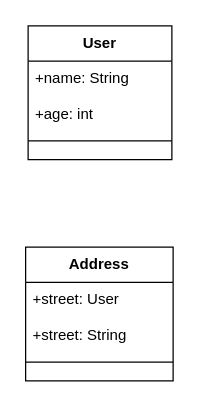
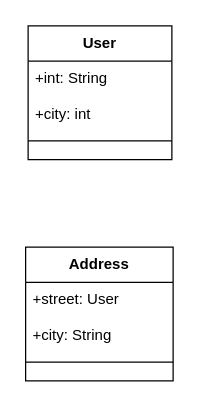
  <mxCell id="0" />
  <mxCell id="1" parent="0" />
  <mxCell id="2" value="User" style="swimlane;fontStyle=1;align=center;verticalAlign=top;childLayout=stackLayout;horizontal=1;startSize=28.286;horizontalStack=0;resizeParent=1;resizeParentMax=0;resizeLast=0;collapsible=0;marginBottom=0;" vertex="1" parent="1"><mxGeometry x="22" y="20" width="115" height="107" as="geometry" /></mxCell>
- <mxCell id="3" value="+name: String" style="text;strokeColor=none;fillColor=none;align=left;verticalAlign=top;spacingLeft=4;spacingRight=4;overflow=hidden;rotatable=0;points=[[0,0.5],[1,0.5]];portConstraint=eastwest;" vertex="1" parent="2"><mxGeometry y="28" width="115" height="28" as="geometry" /></mxCell>
- <mxCell id="4" value="+age: int" style="text;strokeColor=none;fillColor=none;align=left;verticalAlign=top;spacingLeft=4;spacingRight=4;overflow=hidden;rotatable=0;points=[[0,0.5],[1,0.5]];portConstraint=eastwest;" vertex="1" parent="2"><mxGeometry y="57" width="115" height="28" as="geometry" /></mxCell>
+ <mxCell id="3" value="+int: String" style="text;strokeColor=none;fillColor=none;align=left;verticalAlign=top;spacingLeft=4;spacingRight=4;overflow=hidden;rotatable=0;points=[[0,0.5],[1,0.5]];portConstraint=eastwest;" vertex="1" parent="2"><mxGeometry y="28" width="115" height="28" as="geometry" /></mxCell>
+ <mxCell id="4" value="+city: int" style="text;strokeColor=none;fillColor=none;align=left;verticalAlign=top;spacingLeft=4;spacingRight=4;overflow=hidden;rotatable=0;points=[[0,0.5],[1,0.5]];portConstraint=eastwest;" vertex="1" parent="2"><mxGeometry y="57" width="115" height="28" as="geometry" /></mxCell>
  <mxCell id="5" style="line;strokeWidth=1;fillColor=none;align=left;verticalAlign=middle;spacingTop=-1;spacingLeft=3;spacingRight=3;rotatable=0;labelPosition=right;points=[];portConstraint=eastwest;strokeColor=inherit;" vertex="1" parent="2"><mxGeometry y="85" width="115" height="14" as="geometry" /></mxCell>
  <mxCell id="6" value="Address" style="swimlane;fontStyle=1;align=center;verticalAlign=top;childLayout=stackLayout;horizontal=1;startSize=28.286;horizontalStack=0;resizeParent=1;resizeParentMax=0;resizeLast=0;collapsible=0;marginBottom=0;" vertex="1" parent="1"><mxGeometry x="20" y="197" width="118" height="107" as="geometry" /></mxCell>
  <mxCell id="7" value="+street: User" style="text;strokeColor=none;fillColor=none;align=left;verticalAlign=top;spacingLeft=4;spacingRight=4;overflow=hidden;rotatable=0;points=[[0,0.5],[1,0.5]];portConstraint=eastwest;" vertex="1" parent="6"><mxGeometry y="28" width="118" height="28" as="geometry" /></mxCell>
- <mxCell id="8" value="+street: String" style="text;strokeColor=none;fillColor=none;align=left;verticalAlign=top;spacingLeft=4;spacingRight=4;overflow=hidden;rotatable=0;points=[[0,0.5],[1,0.5]];portConstraint=eastwest;" vertex="1" parent="6"><mxGeometry y="57" width="118" height="28" as="geometry" /></mxCell>
+ <mxCell id="8" value="+city: String" style="text;strokeColor=none;fillColor=none;align=left;verticalAlign=top;spacingLeft=4;spacingRight=4;overflow=hidden;rotatable=0;points=[[0,0.5],[1,0.5]];portConstraint=eastwest;" vertex="1" parent="6"><mxGeometry y="57" width="118" height="28" as="geometry" /></mxCell>
  <mxCell id="9" style="line;strokeWidth=1;fillColor=none;align=left;verticalAlign=middle;spacingTop=-1;spacingLeft=3;spacingRight=3;rotatable=0;labelPosition=right;points=[];portConstraint=eastwest;strokeColor=inherit;" vertex="1" parent="6"><mxGeometry y="85" width="118" height="14" as="geometry" /></mxCell>
